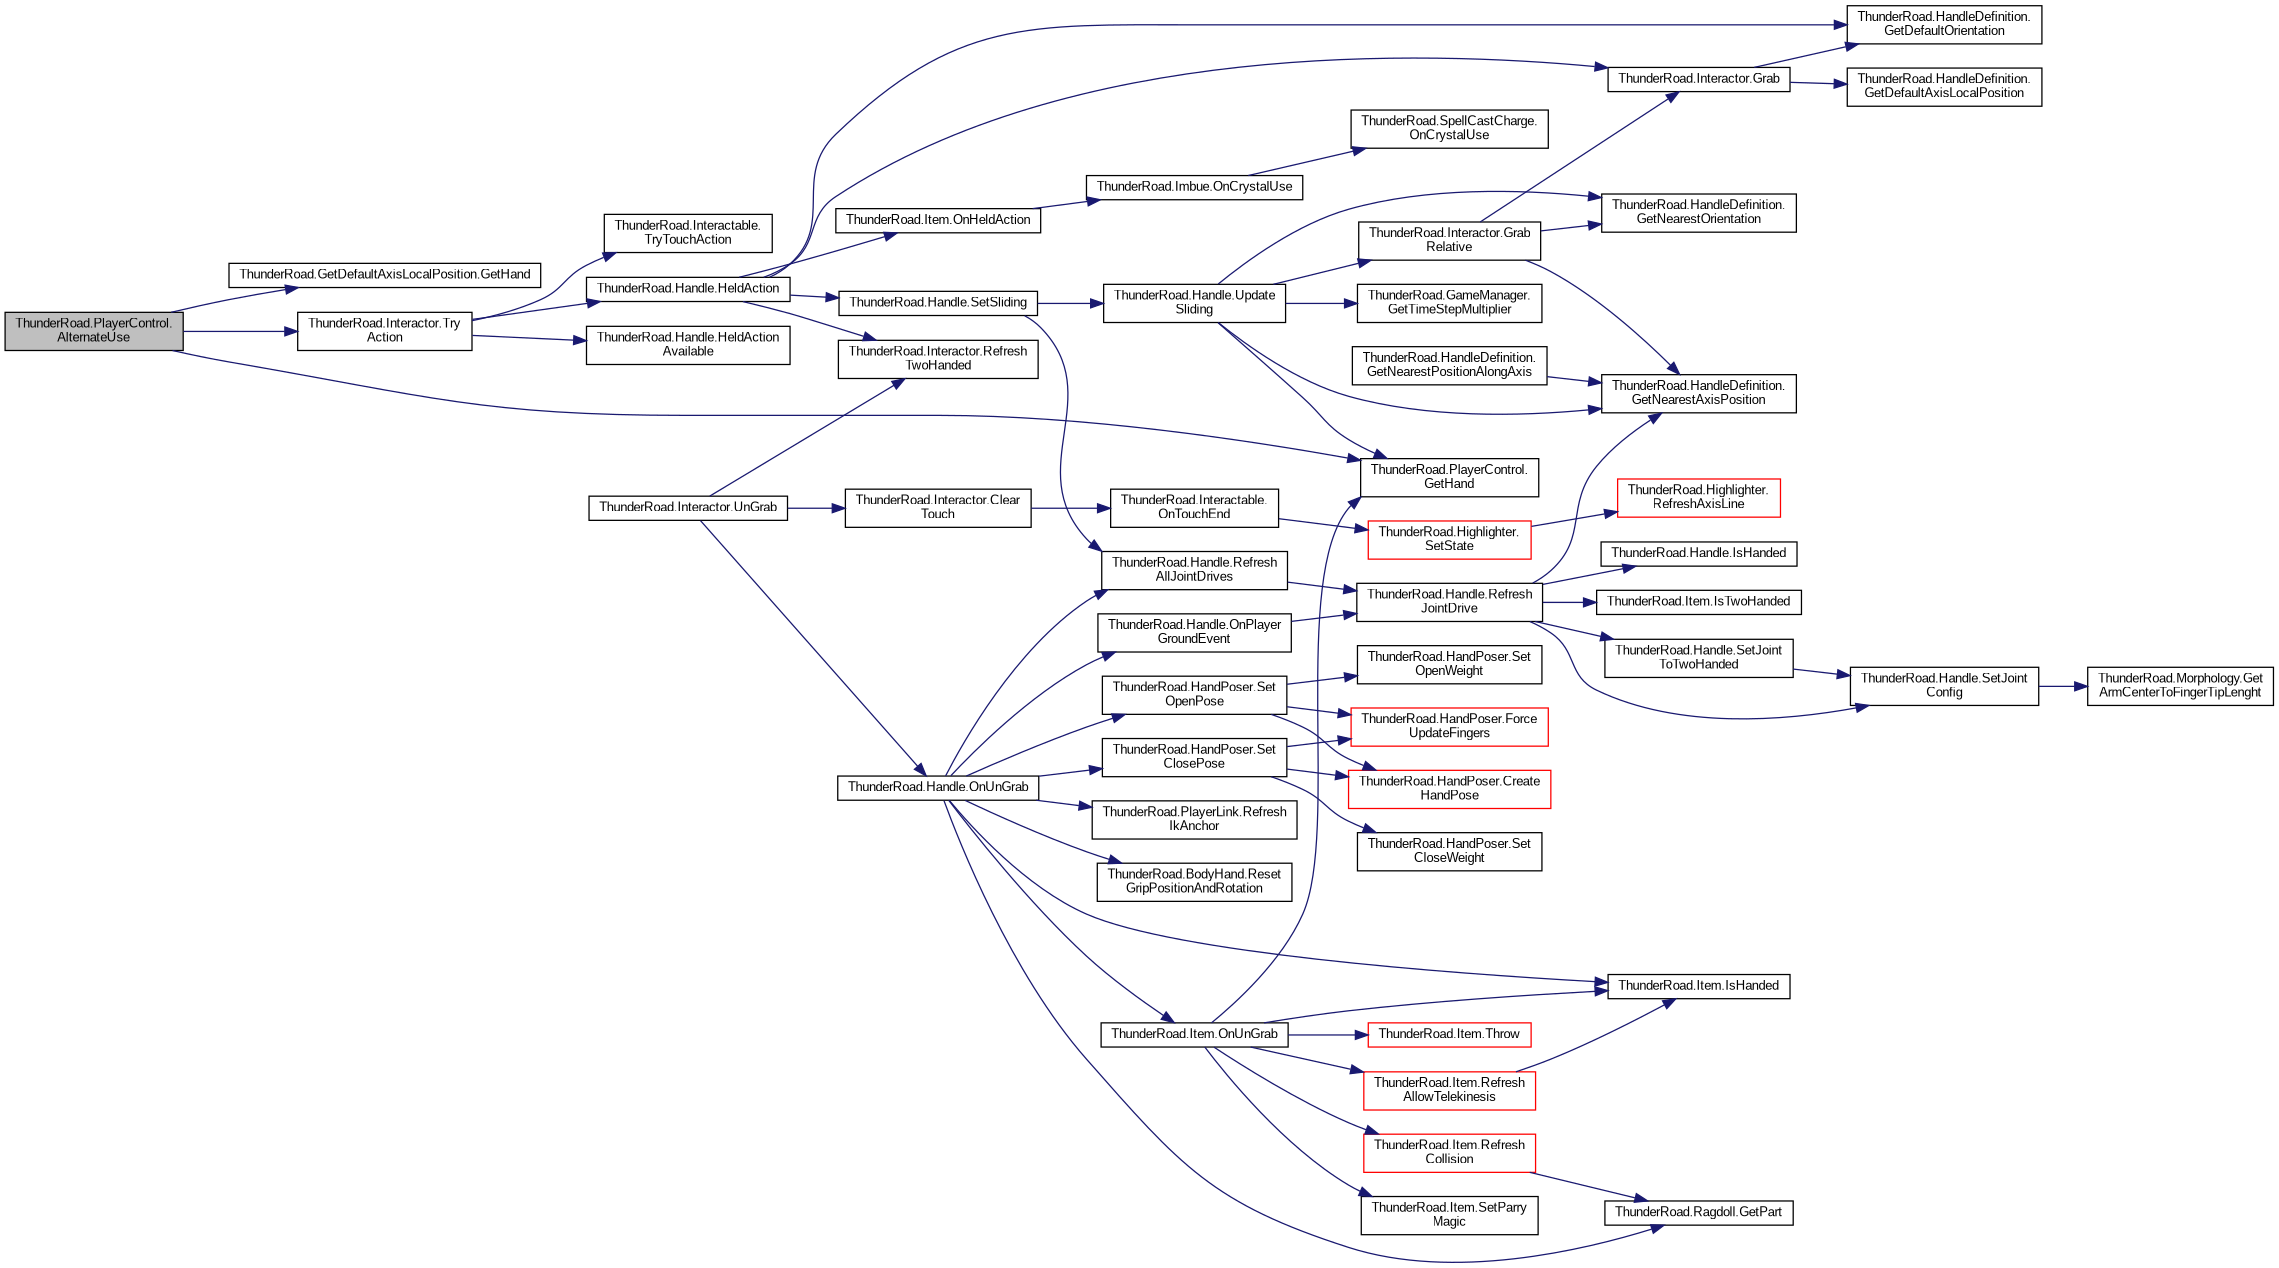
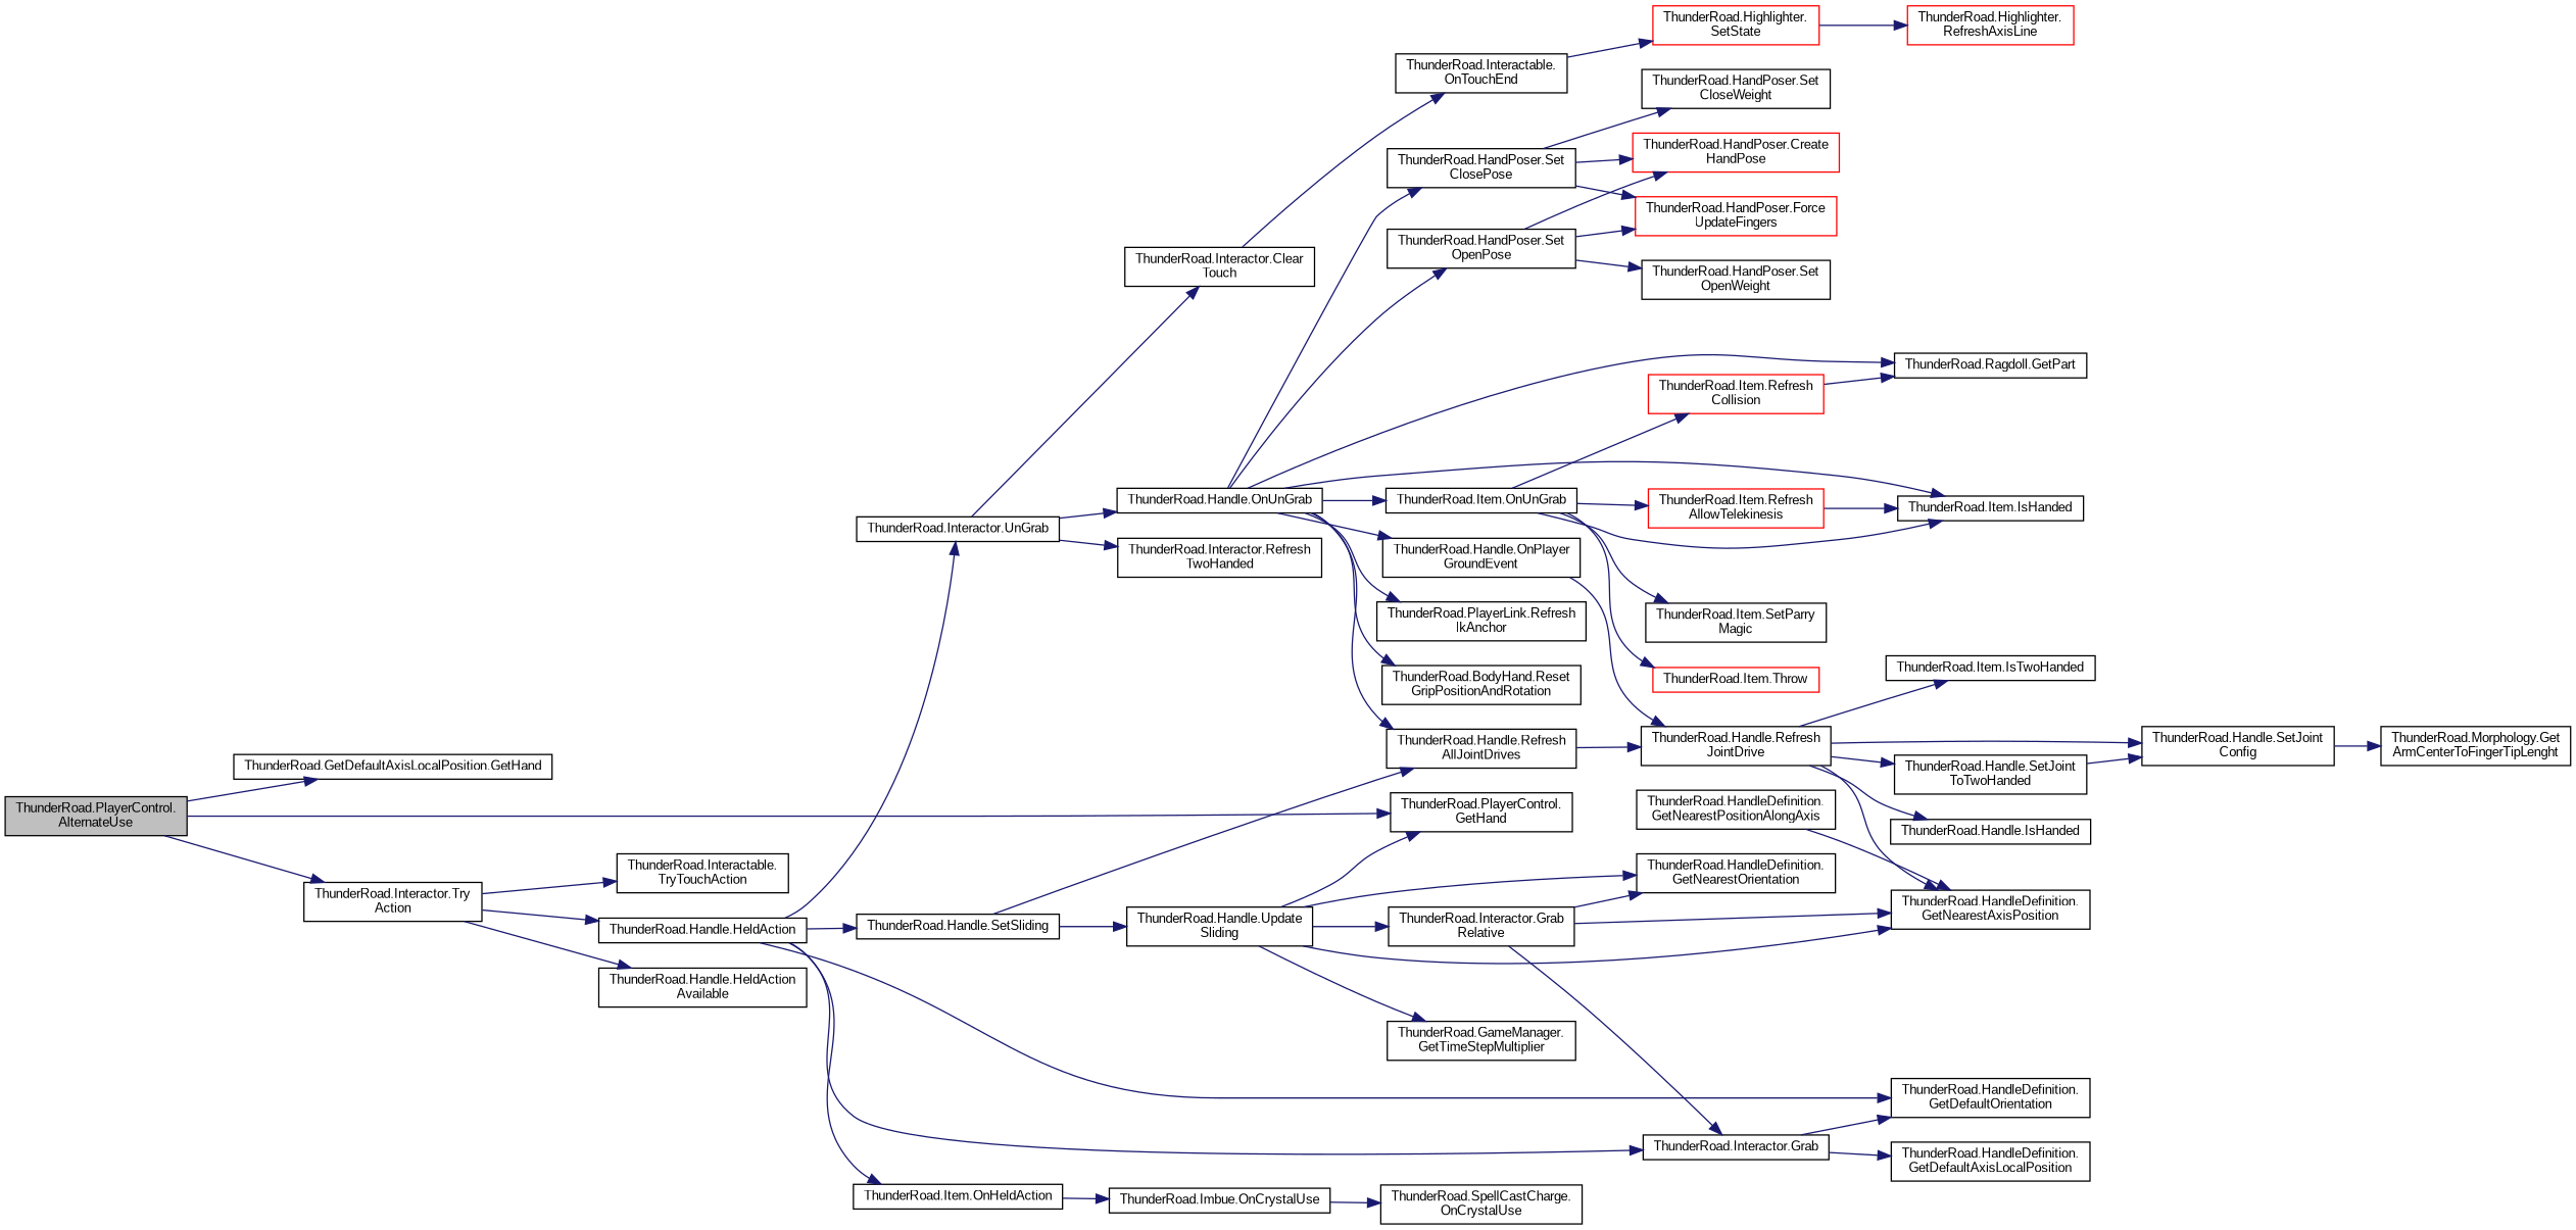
  digraph {
    fontname="Liberation Sans"
    rankdir=LR
    node [color=black fillcolor=white fontname="Liberation Sans" fontsize=10 shape=record style=filled]
    edge [color=midnightblue fontname="Liberation Sans" fontsize=10 labelfontname=Helvetica labelfontsize=10 style=solid]
    n1 [fillcolor=grey75 fontcolor=black height=0.2 label="ThunderRoad.PlayerControl.\lAlternateUse" width=0.4]
    n2 [height=0.2 label="ThunderRoad.GetDefaultAxisLocalPosition.GetHand" width=0.4]
    n3 [height=0.2 label="ThunderRoad.PlayerControl.\lGetHand" width=0.4]
    n4 [height=0.2 label="ThunderRoad.Interactor.Try\lAction" width=0.4]
    n5 [height=0.2 label="ThunderRoad.Handle.HeldAction" width=0.4]
    n6 [height=0.2 label="ThunderRoad.Handle.HeldAction\lAvailable" width=0.4]
    n7 [height=0.2 label="ThunderRoad.Interactable.\lTryTouchAction" width=0.4]
    n8 [height=0.2 label="ThunderRoad.HandleDefinition.\lGetDefaultOrientation" width=0.4]
    n9 [height=0.2 label="ThunderRoad.Interactor.Grab" width=0.4]
    n10 [height=0.2 label="ThunderRoad.Item.OnHeldAction" width=0.4]
    n11 [height=0.2 label="ThunderRoad.Handle.SetSliding" width=0.4]
    n12 [height=0.2 label="ThunderRoad.Interactor.UnGrab" width=0.4]
    n13 [height=0.2 label="ThunderRoad.HandleDefinition.\lGetDefaultAxisLocalPosition" width=0.4]
    n14 [height=0.2 label="ThunderRoad.Imbue.OnCrystalUse" width=0.4]
    n15 [height=0.2 label="ThunderRoad.Handle.Refresh\lAllJointDrives" width=0.4]
    n16 [height=0.2 label="ThunderRoad.Handle.Update\lSliding" width=0.4]
    n17 [height=0.2 label="ThunderRoad.Interactor.Clear\lTouch" width=0.4]
    n18 [height=0.2 label="ThunderRoad.Handle.OnUnGrab" width=0.4]
    n19 [height=0.2 label="ThunderRoad.Interactor.Refresh\lTwoHanded" width=0.4]
    n20 [height=0.2 label="ThunderRoad.SpellCastCharge.\lOnCrystalUse" width=0.4]
    n21 [height=0.2 label="ThunderRoad.Handle.Refresh\lJointDrive" width=0.4]
    n22 [height=0.2 label="ThunderRoad.HandleDefinition.\lGetNearestAxisPosition" width=0.4]
    n23 [height=0.2 label="ThunderRoad.GameManager.\lGetTimeStepMultiplier" width=0.4]
    n24 [height=0.2 label="ThunderRoad.Interactor.Grab\lRelative" width=0.4]
    n25 [height=0.2 label="ThunderRoad.HandleDefinition.\lGetNearestOrientation" width=0.4]
    n26 [height=0.2 label="ThunderRoad.Handle.IsHanded" width=0.4]
    n27 [height=0.2 label="ThunderRoad.Item.IsTwoHanded" width=0.4]
    n28 [height=0.2 label="ThunderRoad.Handle.SetJoint\lConfig" width=0.4]
    n29 [height=0.2 label="ThunderRoad.Handle.SetJoint\lToTwoHanded" width=0.4]
    n30 [height=0.2 label="ThunderRoad.Morphology.Get\lArmCenterToFingerTipLenght" width=0.4]
    n31 [height=0.2 label="ThunderRoad.HandleDefinition.\lGetNearestPositionAlongAxis" width=0.4]
    n32 [height=0.2 label="ThunderRoad.Interactable.\lOnTouchEnd" width=0.4]
    n33 [height=0.2 label="ThunderRoad.Ragdoll.GetPart" width=0.4]
    n34 [height=0.2 label="ThunderRoad.Item.IsHanded" width=0.4]
    n35 [height=0.2 label="ThunderRoad.Handle.OnPlayer\lGroundEvent" width=0.4]
    n36 [height=0.2 label="ThunderRoad.Item.OnUnGrab" width=0.4]
    n37 [height=0.2 label="ThunderRoad.PlayerLink.Refresh\lIkAnchor" width=0.4]
    n38 [height=0.2 label="ThunderRoad.BodyHand.Reset\lGripPositionAndRotation" width=0.4]
    n39 [height=0.2 label="ThunderRoad.HandPoser.Set\lClosePose" width=0.4]
    n40 [height=0.2 label="ThunderRoad.HandPoser.Set\lOpenPose" width=0.4]
    n41 [color=red height=0.2 label="ThunderRoad.Highlighter.\lSetState" width=0.4]
    n42 [color=red height=0.2 label="ThunderRoad.Highlighter.\lRefreshAxisLine" width=0.4]
    n43 [color=red height=0.2 label="ThunderRoad.Item.Refresh\lAllowTelekinesis" width=0.4]
    n44 [color=red height=0.2 label="ThunderRoad.Item.Refresh\lCollision" width=0.4]
    n45 [height=0.2 label="ThunderRoad.Item.SetParry\lMagic" width=0.4]
    n46 [color=red height=0.2 label="ThunderRoad.Item.Throw" width=0.4]
    n47 [color=red height=0.2 label="ThunderRoad.HandPoser.Create\lHandPose" width=0.4]
    n48 [color=red height=0.2 label="ThunderRoad.HandPoser.Force\lUpdateFingers" width=0.4]
    n49 [height=0.2 label="ThunderRoad.HandPoser.Set\lCloseWeight" width=0.4]
    n50 [height=0.2 label="ThunderRoad.HandPoser.Set\lOpenWeight" width=0.4]
    n1 -> n2
    n1 -> n3
    n1 -> n4
    n4 -> n5
    n4 -> n6
    n4 -> n7
    n5 -> n8
    n5 -> n9
    n5 -> n10
    n5 -> n11
-   n5 -> n19
+   n5 -> n12
    n9 -> n8
    n9 -> n13
    n10 -> n14
    n11 -> n15
    n11 -> n16
    n12 -> n17
    n12 -> n18
    n12 -> n19
    n14 -> n20
    n15 -> n21
    n16 -> n3
    n16 -> n22
    n16 -> n23
    n16 -> n24
    n16 -> n25
    n17 -> n32
    n18 -> n15
    n18 -> n33
    n18 -> n34
    n18 -> n35
    n18 -> n36
    n18 -> n37
    n18 -> n38
    n18 -> n39
    n18 -> n40
    n21 -> n22
    n21 -> n26
    n21 -> n27
    n21 -> n28
    n21 -> n29
    n24 -> n9
    n24 -> n22
    n24 -> n25
    n28 -> n30
    n29 -> n28
    n31 -> n22
    n32 -> n41
    n35 -> n21
-   n36 -> n3
    n36 -> n34
    n36 -> n43
    n36 -> n44
    n36 -> n45
    n36 -> n46
    n39 -> n47
    n39 -> n48
    n39 -> n49
    n40 -> n47
    n40 -> n48
    n40 -> n50
    n41 -> n42
    n43 -> n34
    n44 -> n33
  }
